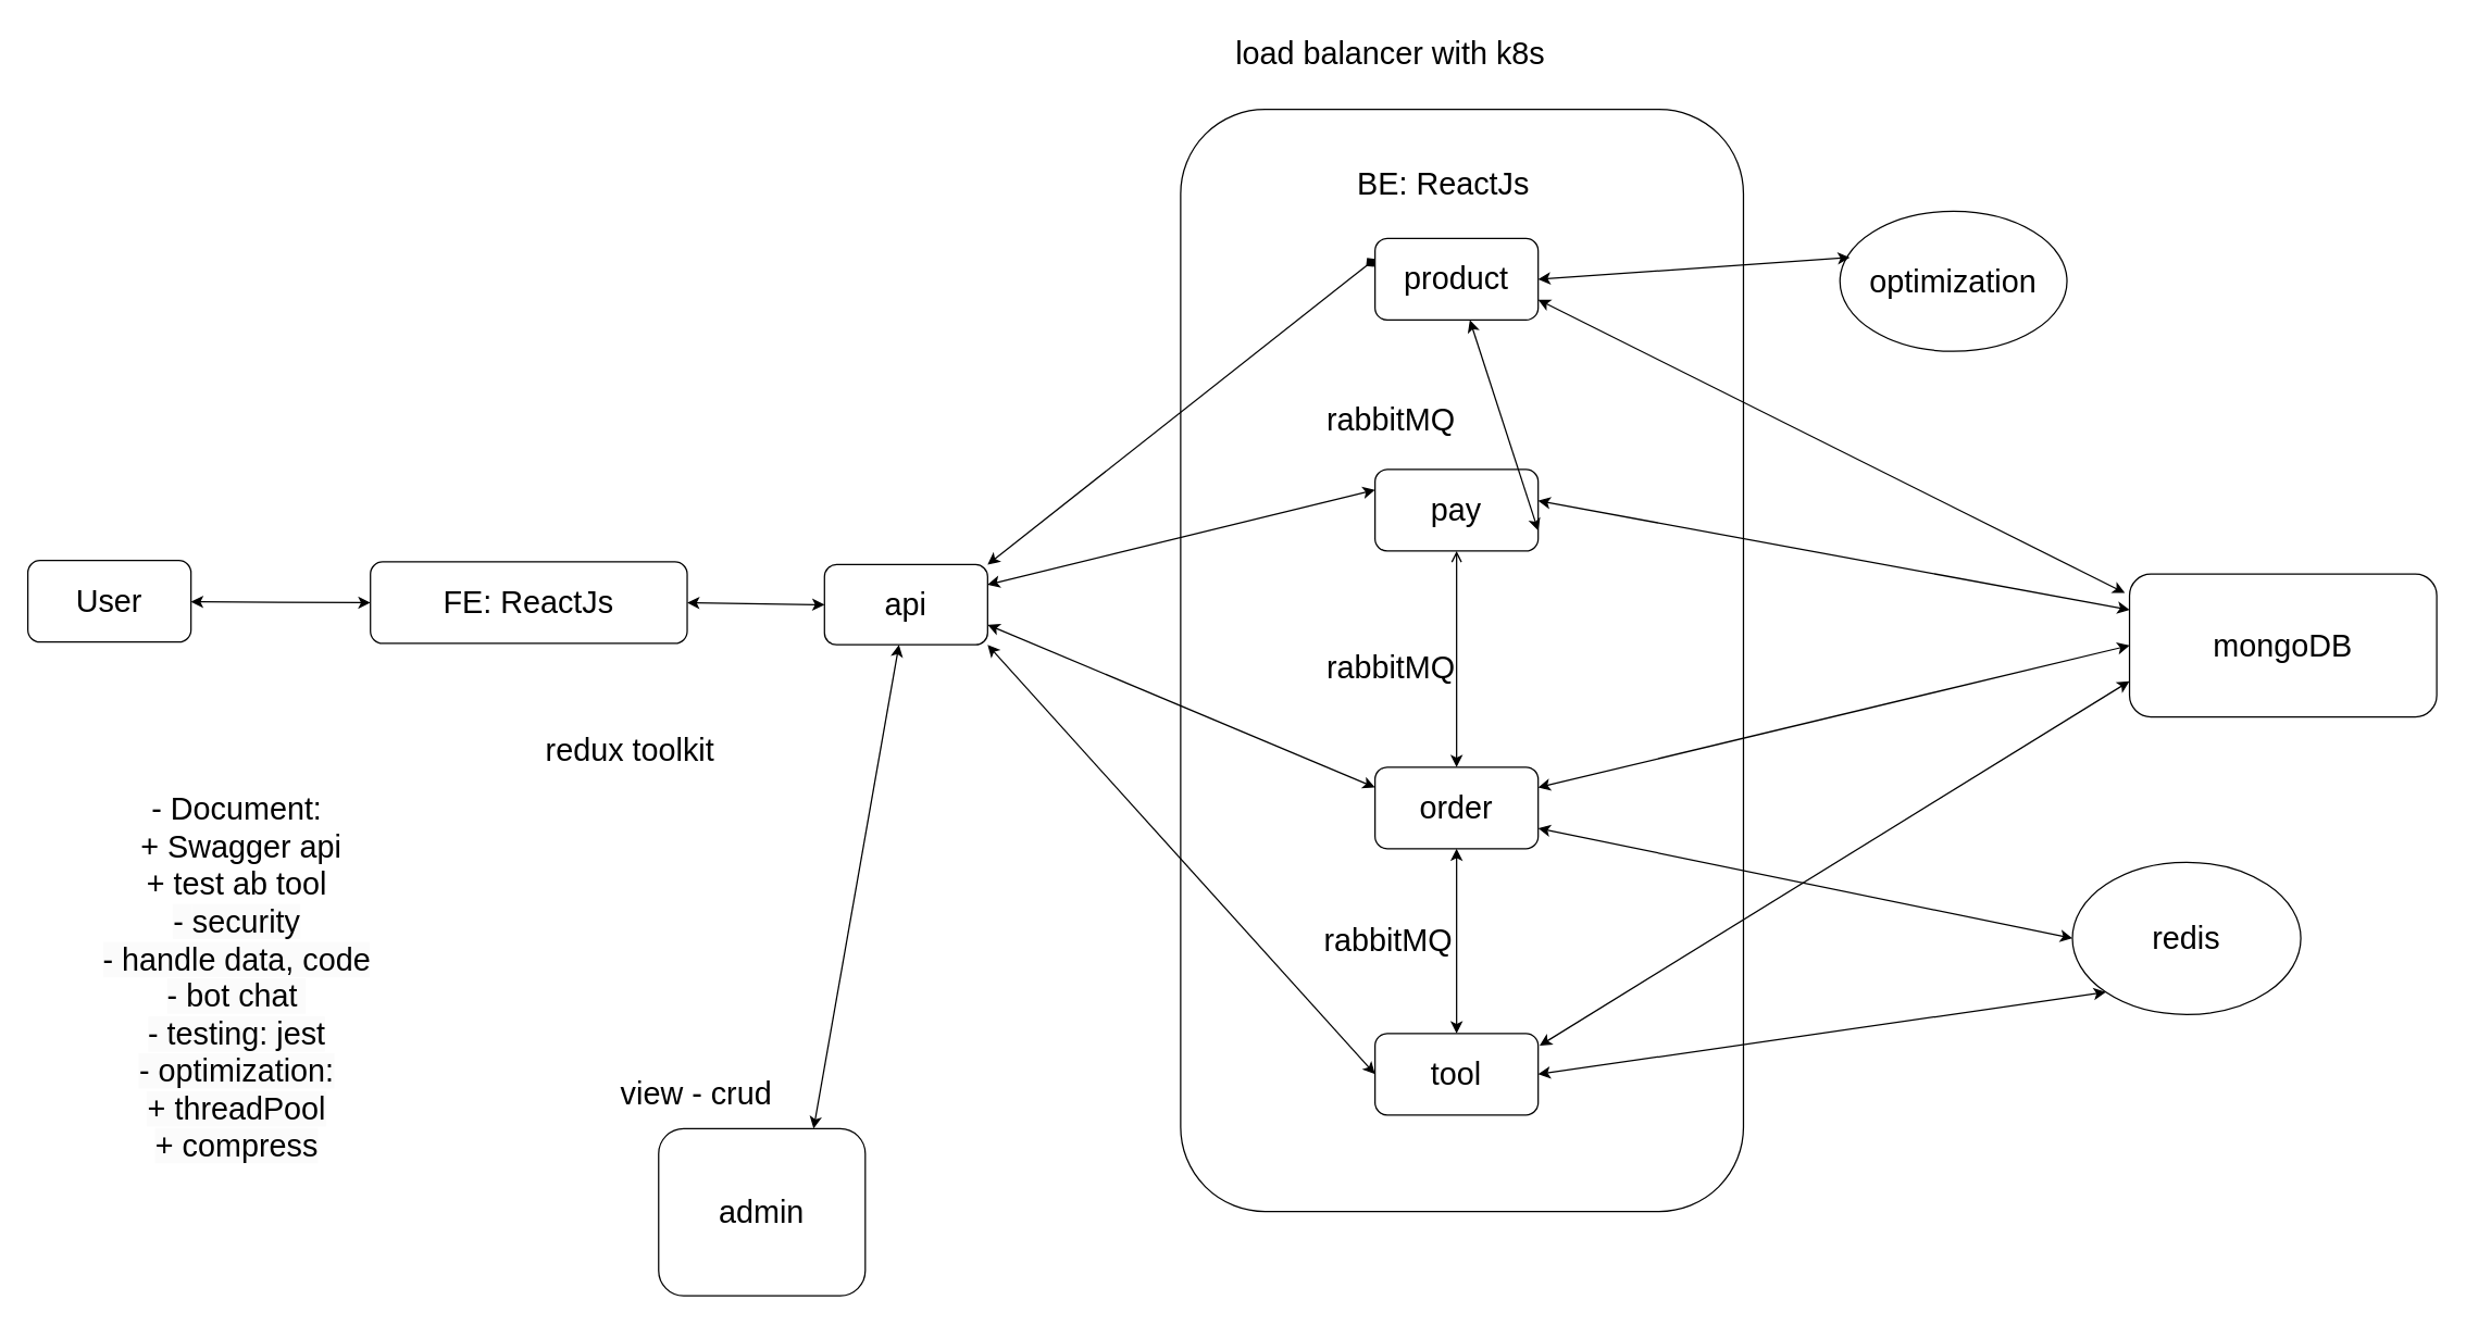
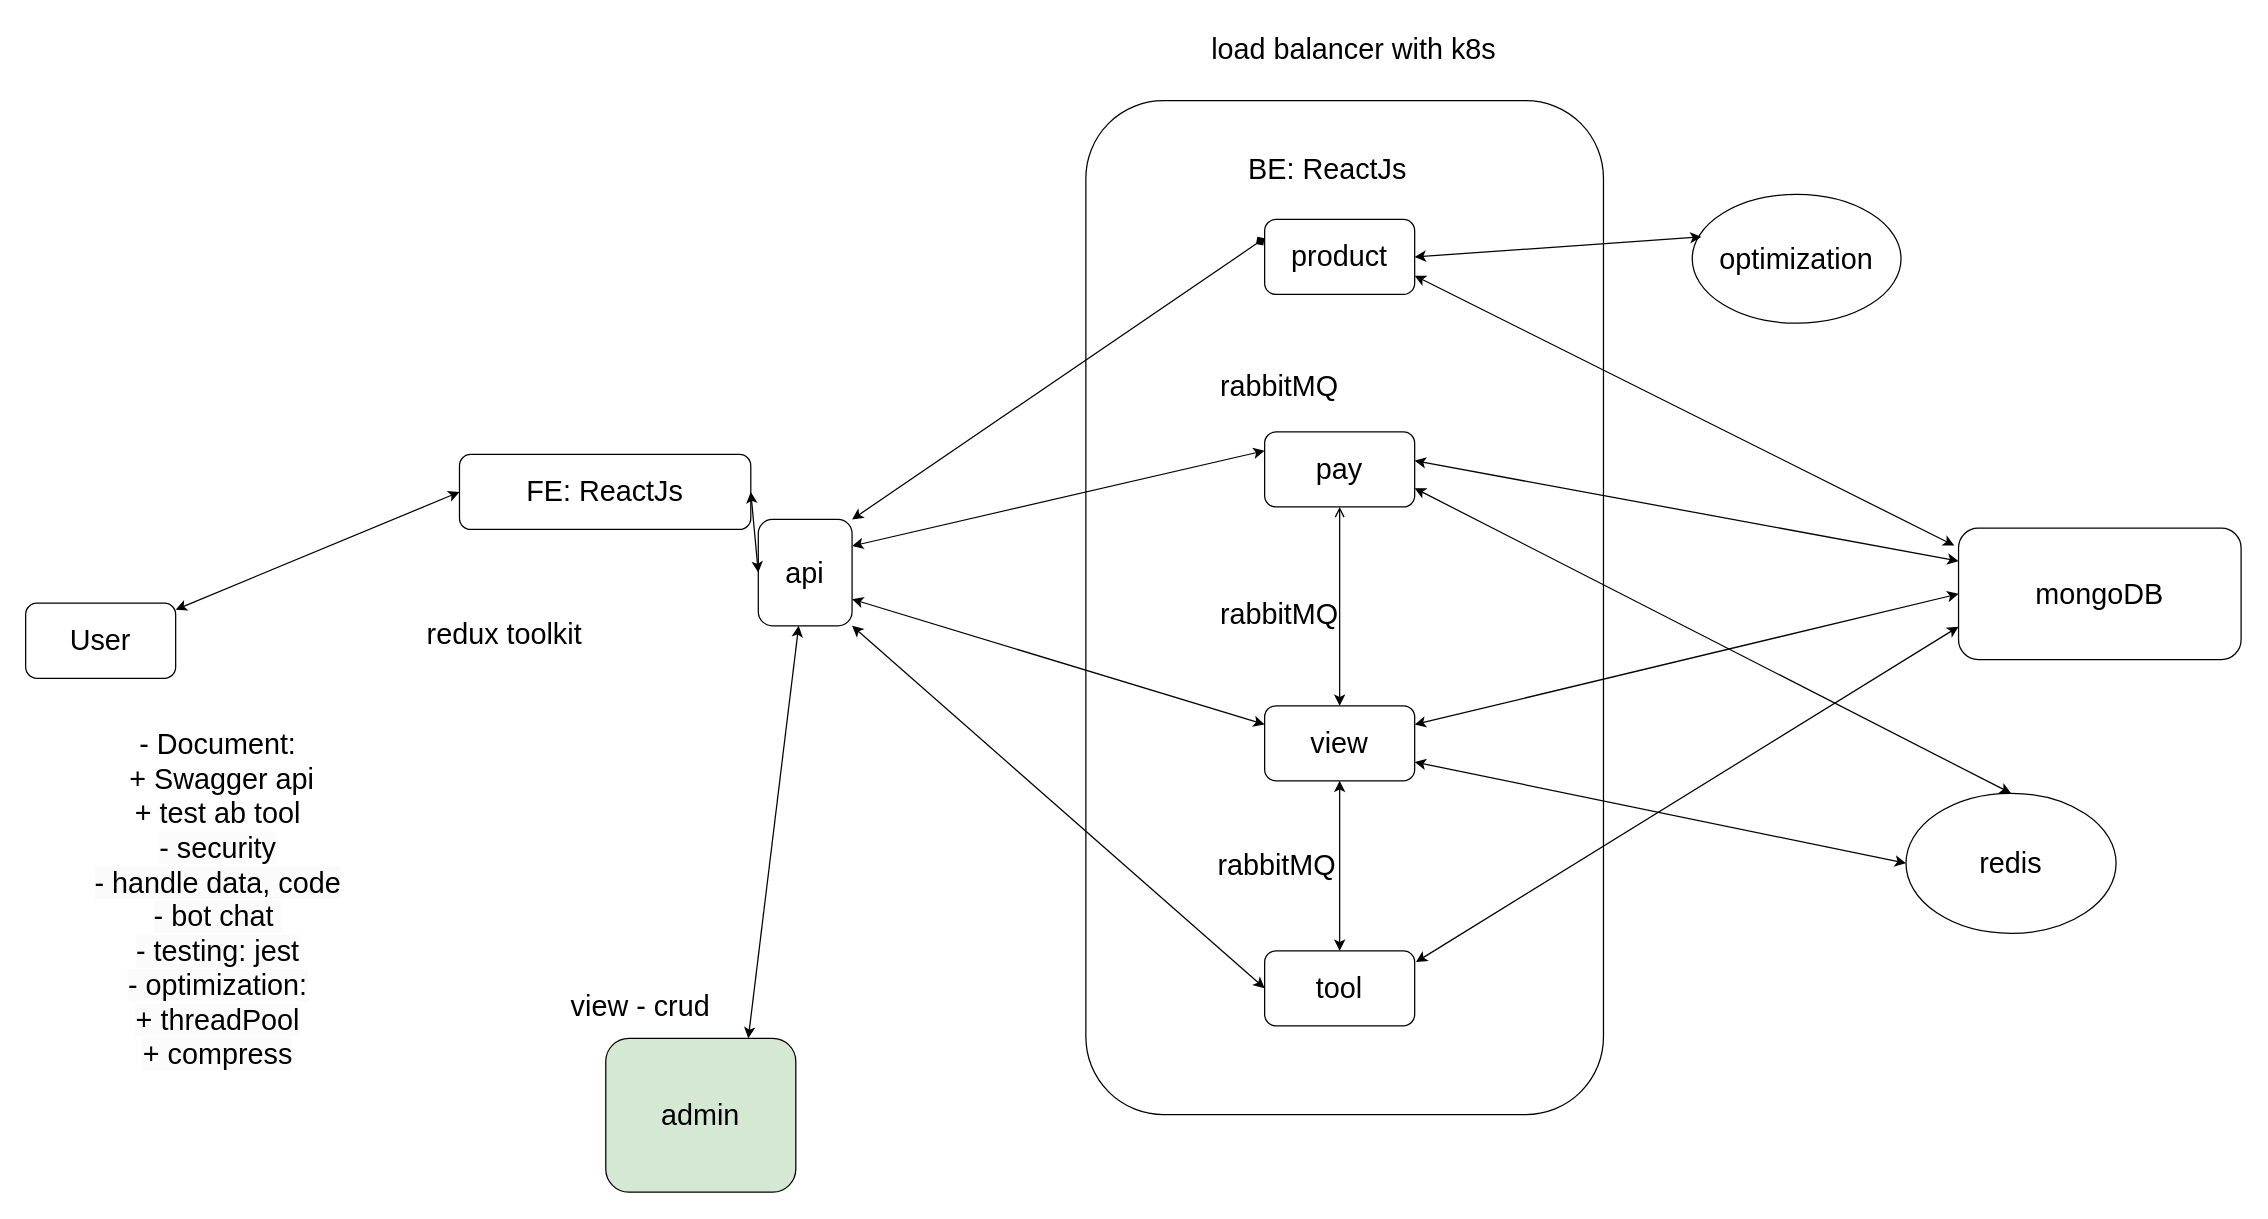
  <mxCell id="0" />
  <mxCell id="1" parent="0" />
- <mxCell id="2" value="&lt;font style=&quot;font-size: 23px;&quot;&gt;FE: ReactJs&lt;/font&gt;" style="rounded=1;whiteSpace=wrap;html=1;" parent="1" vertex="1"><mxGeometry x="272" y="413" width="233" height="60" as="geometry" /></mxCell>
- <mxCell id="3" value="&amp;nbsp;redux toolkit" style="text;html=1;strokeColor=none;fillColor=none;align=center;verticalAlign=middle;whiteSpace=wrap;rounded=0;fontSize=23;" parent="1" vertex="1"><mxGeometry x="390" y="530" width="140" height="44" as="geometry" /></mxCell>
- <mxCell id="4" value="User" style="rounded=1;whiteSpace=wrap;html=1;fontSize=23;" parent="1" vertex="1"><mxGeometry x="20" y="412" width="120" height="60" as="geometry" /></mxCell>
- <mxCell id="5" value="admin" style="rounded=1;whiteSpace=wrap;html=1;fontSize=23;" parent="1" vertex="1"><mxGeometry x="484" y="830" width="152" height="123" as="geometry" /></mxCell>
+ <mxCell id="2" value="&lt;font style=&quot;font-size: 23px;&quot;&gt;FE: ReactJs&lt;/font&gt;" style="rounded=1;whiteSpace=wrap;html=1;" parent="1" vertex="1"><mxGeometry x="367" y="363" width="233" height="60" as="geometry" /></mxCell>
+ <mxCell id="3" value="&amp;nbsp;redux toolkit" style="text;html=1;strokeColor=none;fillColor=none;align=center;verticalAlign=middle;whiteSpace=wrap;rounded=0;fontSize=23;" parent="1" vertex="1"><mxGeometry x="330" y="485" width="140" height="44" as="geometry" /></mxCell>
+ <mxCell id="4" value="User" style="rounded=1;whiteSpace=wrap;html=1;fontSize=23;" parent="1" vertex="1"><mxGeometry x="20" y="482" width="120" height="60" as="geometry" /></mxCell>
+ <mxCell id="5" value="admin" style="rounded=1;whiteSpace=wrap;html=1;fontSize=23;fillColor=#d5e8d4;" parent="1" vertex="1"><mxGeometry x="484" y="830" width="152" height="123" as="geometry" /></mxCell>
  <mxCell id="6" value="product" style="rounded=1;whiteSpace=wrap;html=1;fontSize=23;" parent="1" vertex="1"><mxGeometry x="1011" y="175" width="120" height="60" as="geometry" /></mxCell>
- <mxCell id="7" value="order&lt;br&gt;" style="rounded=1;whiteSpace=wrap;html=1;fontSize=23;" parent="1" vertex="1"><mxGeometry x="1011" y="564" width="120" height="60" as="geometry" /></mxCell>
+ <mxCell id="7" value="view&lt;br&gt;" style="rounded=1;whiteSpace=wrap;html=1;fontSize=23;" parent="1" vertex="1"><mxGeometry x="1011" y="564" width="120" height="60" as="geometry" /></mxCell>
  <mxCell id="8" value="tool" style="rounded=1;whiteSpace=wrap;html=1;fontSize=23;" parent="1" vertex="1"><mxGeometry x="1011" y="760" width="120" height="60" as="geometry" /></mxCell>
  <mxCell id="9" value="pay" style="rounded=1;whiteSpace=wrap;html=1;fontSize=23;" parent="1" vertex="1"><mxGeometry x="1011" y="345" width="120" height="60" as="geometry" /></mxCell>
- <mxCell id="10" value="load balancer with k8s" style="text;html=1;strokeColor=none;fillColor=none;align=center;verticalAlign=middle;whiteSpace=wrap;rounded=0;fontSize=23;" parent="1" vertex="1"><mxGeometry x="833" y="20" width="379" height="37" as="geometry" /></mxCell>
+ <mxCell id="10" value="load balancer with k8s" style="text;html=1;strokeColor=none;fillColor=none;align=center;verticalAlign=middle;whiteSpace=wrap;rounded=0;fontSize=23;" parent="1" vertex="1"><mxGeometry x="893" y="20" width="379" height="37" as="geometry" /></mxCell>
  <mxCell id="11" value="mongoDB" style="whiteSpace=wrap;html=1;fontSize=23;fillColor=none;rounded=1;gradientColor=default;" parent="1" vertex="1"><mxGeometry x="1566" y="422" width="226" height="105" as="geometry" /></mxCell>
- <mxCell id="12" value="api" style="rounded=1;whiteSpace=wrap;html=1;strokeColor=default;fontSize=23;fillColor=default;gradientColor=none;" parent="1" vertex="1"><mxGeometry x="606" y="415" width="120" height="59" as="geometry" /></mxCell>
+ <mxCell id="12" value="api" style="rounded=1;whiteSpace=wrap;html=1;strokeColor=default;fontSize=23;fillColor=default;gradientColor=none;" parent="1" vertex="1"><mxGeometry x="606" y="415" width="75" height="85" as="geometry" /></mxCell>
  <mxCell id="13" value="BE: ReactJs" style="text;html=1;strokeColor=none;fillColor=none;align=center;verticalAlign=middle;whiteSpace=wrap;rounded=0;fontSize=23;" parent="1" vertex="1"><mxGeometry x="980" y="120" width="163" height="30" as="geometry" /></mxCell>
  <mxCell id="14" value="" style="endArrow=open;startArrow=classic;html=1;rounded=0;fontSize=23;entryX=0.5;entryY=1;entryDx=0;entryDy=0;exitX=0.5;exitY=0;exitDx=0;exitDy=0;" parent="1" source="7" target="9" edge="1"><mxGeometry width="50" height="50" relative="1" as="geometry"><mxPoint x="929" y="624" as="sourcePoint" /><mxPoint x="979" y="574" as="targetPoint" /></mxGeometry></mxCell>
  <mxCell id="15" value="" style="endArrow=classic;startArrow=classic;html=1;rounded=0;fontSize=23;entryX=0.5;entryY=1;entryDx=0;entryDy=0;exitX=0.5;exitY=0;exitDx=0;exitDy=0;" parent="1" source="8" target="7" edge="1"><mxGeometry width="50" height="50" relative="1" as="geometry"><mxPoint x="929" y="624" as="sourcePoint" /><mxPoint x="979" y="574" as="targetPoint" /></mxGeometry></mxCell>
  <mxCell id="16" value="optimization" style="ellipse;whiteSpace=wrap;html=1;rounded=1;strokeColor=default;fontSize=23;fillColor=default;gradientColor=none;" parent="1" vertex="1"><mxGeometry x="1353" y="155" width="167" height="103" as="geometry" /></mxCell>
  <mxCell id="17" value="redis" style="ellipse;whiteSpace=wrap;html=1;rounded=1;strokeColor=default;fontSize=23;fillColor=default;gradientColor=none;" parent="1" vertex="1"><mxGeometry x="1524" y="634" width="168" height="112" as="geometry" /></mxCell>
  <mxCell id="18" value="rabbitMQ" style="text;html=1;strokeColor=none;fillColor=none;align=center;verticalAlign=middle;whiteSpace=wrap;rounded=0;fontSize=23;" parent="1" vertex="1"><mxGeometry x="992.5" y="294" width="60" height="30" as="geometry" /></mxCell>
  <mxCell id="19" value="rabbitMQ" style="text;html=1;strokeColor=none;fillColor=none;align=center;verticalAlign=middle;whiteSpace=wrap;rounded=0;fontSize=23;" parent="1" vertex="1"><mxGeometry x="992.5" y="476" width="60" height="30" as="geometry" /></mxCell>
  <mxCell id="20" value="rabbitMQ" style="text;html=1;strokeColor=none;fillColor=none;align=center;verticalAlign=middle;whiteSpace=wrap;rounded=0;fontSize=23;" parent="1" vertex="1"><mxGeometry y="677" width="60" height="30" as="geometry" x="991" /></mxCell>
  <mxCell id="21" value="" style="endArrow=classic;startArrow=classic;html=1;rounded=0;fontSize=23;entryX=0;entryY=0.5;entryDx=0;entryDy=0;" parent="1" source="4" target="2" edge="1"><mxGeometry width="50" height="50" relative="1" as="geometry"><mxPoint x="930" y="556" as="sourcePoint" /><mxPoint x="980" y="506" as="targetPoint" /></mxGeometry></mxCell>
  <mxCell id="22" value="" style="endArrow=classic;startArrow=classic;html=1;rounded=0;fontSize=23;exitX=1;exitY=0.5;exitDx=0;exitDy=0;entryX=0;entryY=0.5;entryDx=0;entryDy=0;" parent="1" source="2" target="12" edge="1"><mxGeometry width="50" height="50" relative="1" as="geometry"><mxPoint x="930" y="556" as="sourcePoint" /><mxPoint x="980" y="506" as="targetPoint" /></mxGeometry></mxCell>
  <mxCell id="23" value="" style="endArrow=diamond;startArrow=classic;html=1;rounded=0;fontSize=23;exitX=1;exitY=0;exitDx=0;exitDy=0;entryX=0;entryY=0.25;entryDx=0;entryDy=0;" parent="1" source="12" target="6" edge="1"><mxGeometry width="50" height="50" relative="1" as="geometry"><mxPoint x="930" y="556" as="sourcePoint" /><mxPoint x="980" y="506" as="targetPoint" /></mxGeometry></mxCell>
  <mxCell id="24" value="" style="endArrow=classic;startArrow=classic;html=1;rounded=0;fontSize=23;exitX=1;exitY=0.25;exitDx=0;exitDy=0;entryX=0;entryY=0.25;entryDx=0;entryDy=0;" parent="1" source="12" target="9" edge="1"><mxGeometry width="50" height="50" relative="1" as="geometry"><mxPoint x="930" y="556" as="sourcePoint" /><mxPoint x="980" y="506" as="targetPoint" /></mxGeometry></mxCell>
  <mxCell id="25" value="" style="endArrow=classic;startArrow=classic;html=1;rounded=0;fontSize=23;exitX=1;exitY=0.75;exitDx=0;exitDy=0;entryX=0;entryY=0.25;entryDx=0;entryDy=0;" parent="1" source="12" target="7" edge="1"><mxGeometry width="50" height="50" relative="1" as="geometry"><mxPoint x="930" y="556" as="sourcePoint" /><mxPoint x="980" y="506" as="targetPoint" /></mxGeometry></mxCell>
  <mxCell id="26" value="" style="endArrow=classic;startArrow=classic;html=1;rounded=0;fontSize=23;exitX=1;exitY=1;exitDx=0;exitDy=0;entryX=0;entryY=0.5;entryDx=0;entryDy=0;" parent="1" source="12" target="8" edge="1"><mxGeometry width="50" height="50" relative="1" as="geometry"><mxPoint x="930" y="556" as="sourcePoint" /><mxPoint x="980" y="506" as="targetPoint" /></mxGeometry></mxCell>
  <mxCell id="27" value="" style="endArrow=classic;startArrow=classic;html=1;rounded=0;fontSize=23;exitX=0.75;exitY=0;exitDx=0;exitDy=0;" parent="1" source="5" target="12" edge="1"><mxGeometry width="50" height="50" relative="1" as="geometry"><mxPoint x="586" y="827" as="sourcePoint" /><mxPoint x="660" y="467" as="targetPoint" /></mxGeometry></mxCell>
  <mxCell id="28" value="" style="endArrow=classic;startArrow=classic;html=1;rounded=0;fontSize=23;entryX=-0.015;entryY=0.132;entryDx=0;entryDy=0;entryPerimeter=0;exitX=1;exitY=0.75;exitDx=0;exitDy=0;" parent="1" source="6" target="11" edge="1"><mxGeometry width="50" height="50" relative="1" as="geometry"><mxPoint x="1128" y="205" as="sourcePoint" /><mxPoint x="980" y="506" as="targetPoint" /></mxGeometry></mxCell>
  <mxCell id="29" value="" style="endArrow=classic;startArrow=classic;html=1;rounded=0;fontSize=23;entryX=0;entryY=0.25;entryDx=0;entryDy=0;" parent="1" target="11" edge="1"><mxGeometry width="50" height="50" relative="1" as="geometry"><mxPoint x="1131" y="368" as="sourcePoint" /><mxPoint x="1568" y="497.021" as="targetPoint" /></mxGeometry></mxCell>
  <mxCell id="30" value="" style="endArrow=classic;startArrow=classic;html=1;rounded=0;fontSize=23;exitX=1;exitY=0.25;exitDx=0;exitDy=0;entryX=0;entryY=0.5;entryDx=0;entryDy=0;" parent="1" source="7" target="11" edge="1"><mxGeometry width="50" height="50" relative="1" as="geometry"><mxPoint x="930" y="556" as="sourcePoint" /><mxPoint x="980" y="506" as="targetPoint" /></mxGeometry></mxCell>
  <mxCell id="31" value="" style="endArrow=classic;startArrow=classic;html=1;rounded=0;fontSize=23;exitX=1;exitY=0.5;exitDx=0;exitDy=0;entryX=0.044;entryY=0.33;entryDx=0;entryDy=0;entryPerimeter=0;" parent="1" source="6" target="16" edge="1"><mxGeometry width="50" height="50" relative="1" as="geometry"><mxPoint x="930" y="556" as="sourcePoint" /><mxPoint x="980" y="506" as="targetPoint" /></mxGeometry></mxCell>
- <mxCell id="32" value="" style="endArrow=classic;startArrow=classic;html=1;rounded=0;fontSize=23;exitX=1;exitY=0.75;exitDx=0;exitDy=0;" parent="1" source="9" target="6" edge="1"><mxGeometry width="50" height="50" relative="1" as="geometry"><mxPoint x="930" y="556" as="sourcePoint" /><mxPoint x="980" y="506" as="targetPoint" /></mxGeometry></mxCell>
+ <mxCell id="32" value="" style="endArrow=classic;startArrow=classic;html=1;rounded=0;fontSize=23;exitX=1;exitY=0.75;exitDx=0;exitDy=0;entryX=0.5;entryY=0;entryDx=0;entryDy=0;" parent="1" source="9" target="17" edge="1"><mxGeometry width="50" height="50" relative="1" as="geometry"><mxPoint x="930" y="556" as="sourcePoint" /><mxPoint x="980" y="506" as="targetPoint" /></mxGeometry></mxCell>
  <mxCell id="33" value="" style="endArrow=classic;startArrow=classic;html=1;rounded=0;fontSize=23;exitX=0;exitY=0.5;exitDx=0;exitDy=0;entryX=1;entryY=0.75;entryDx=0;entryDy=0;" parent="1" source="17" target="7" edge="1"><mxGeometry width="50" height="50" relative="1" as="geometry"><mxPoint x="930" y="556" as="sourcePoint" /><mxPoint x="980" y="506" as="targetPoint" /></mxGeometry></mxCell>
- <mxCell id="34" value="" style="endArrow=classic;startArrow=classic;html=1;rounded=0;fontSize=23;exitX=0;exitY=1;exitDx=0;exitDy=0;entryX=1;entryY=0.5;entryDx=0;entryDy=0;" parent="1" source="17" target="8" edge="1"><mxGeometry width="50" height="50" relative="1" as="geometry"><mxPoint x="1525" y="691" as="sourcePoint" /><mxPoint x="1132" y="610" as="targetPoint" /></mxGeometry></mxCell>
  <mxCell id="35" value="view - crud" style="text;html=1;strokeColor=none;fillColor=none;align=center;verticalAlign=middle;whiteSpace=wrap;rounded=0;fontSize=23;" parent="1" vertex="1"><mxGeometry x="439" y="753" width="146" height="104" as="geometry" /></mxCell>
  <mxCell id="36" value="" style="endArrow=classic;startArrow=classic;html=1;rounded=0;fontSize=23;entryX=0;entryY=0.75;entryDx=0;entryDy=0;" parent="1" target="11" edge="1"><mxGeometry width="50" height="50" relative="1" as="geometry"><mxPoint x="1132" y="769" as="sourcePoint" /><mxPoint x="980" y="506" as="targetPoint" /></mxGeometry></mxCell>
  <mxCell id="37" value="" style="rounded=1;whiteSpace=wrap;html=1;strokeColor=default;fontSize=23;fillColor=none;gradientColor=none;" parent="1" vertex="1"><mxGeometry x="868" y="80" width="414" height="811" as="geometry" /></mxCell>
  <mxCell id="38" value="- Document:&lt;br style=&quot;border-color: var(--border-color);&quot;&gt;&amp;nbsp;+ Swagger api&lt;br&gt;+ test ab tool&lt;br style=&quot;border-color: var(--border-color); color: rgb(0, 0, 0); font-family: Helvetica; font-size: 23px; font-style: normal; font-variant-ligatures: normal; font-variant-caps: normal; font-weight: 400; letter-spacing: normal; orphans: 2; text-align: center; text-indent: 0px; text-transform: none; widows: 2; word-spacing: 0px; -webkit-text-stroke-width: 0px; background-color: rgb(251, 251, 251); text-decoration-thickness: initial; text-decoration-style: initial; text-decoration-color: initial;&quot;&gt;&lt;span style=&quot;color: rgb(0, 0, 0); font-family: Helvetica; font-size: 23px; font-style: normal; font-variant-ligatures: normal; font-variant-caps: normal; font-weight: 400; letter-spacing: normal; orphans: 2; text-align: center; text-indent: 0px; text-transform: none; widows: 2; word-spacing: 0px; -webkit-text-stroke-width: 0px; background-color: rgb(251, 251, 251); text-decoration-thickness: initial; text-decoration-style: initial; text-decoration-color: initial; float: none; display: inline !important;&quot;&gt;-&amp;nbsp;&lt;/span&gt;&lt;span style=&quot;color: rgb(0, 0, 0); font-family: Helvetica; font-size: 23px; font-style: normal; font-variant-ligatures: normal; font-variant-caps: normal; font-weight: 400; letter-spacing: normal; orphans: 2; text-align: center; text-indent: 0px; text-transform: none; widows: 2; word-spacing: 0px; -webkit-text-stroke-width: 0px; background-color: rgb(251, 251, 251); text-decoration-thickness: initial; text-decoration-style: initial; text-decoration-color: initial; float: none; display: inline !important;&quot;&gt;security&lt;br&gt;- handle data, code&lt;br&gt;- bot chat&amp;nbsp;&lt;br&gt;- testing: jest&lt;br&gt;- optimization:&lt;br&gt;+ threadPool&lt;br&gt;+&amp;nbsp;compress &lt;br&gt;&lt;br&gt;&lt;/span&gt;&lt;br&gt;&lt;br&gt;" style="text;html=1;strokeColor=none;fillColor=none;align=center;verticalAlign=middle;whiteSpace=wrap;rounded=0;fontSize=23;" parent="1" vertex="1"><mxGeometry x="23" y="608" width="302" height="305" as="geometry" /></mxCell>
